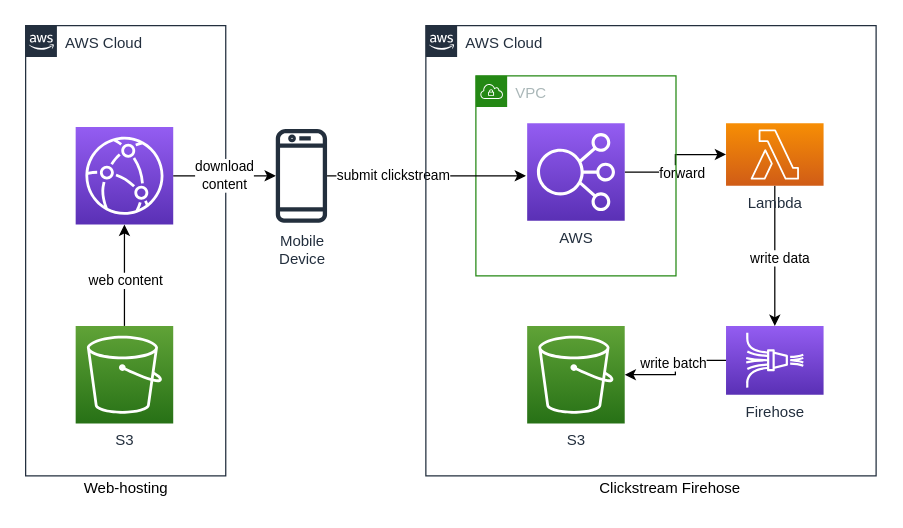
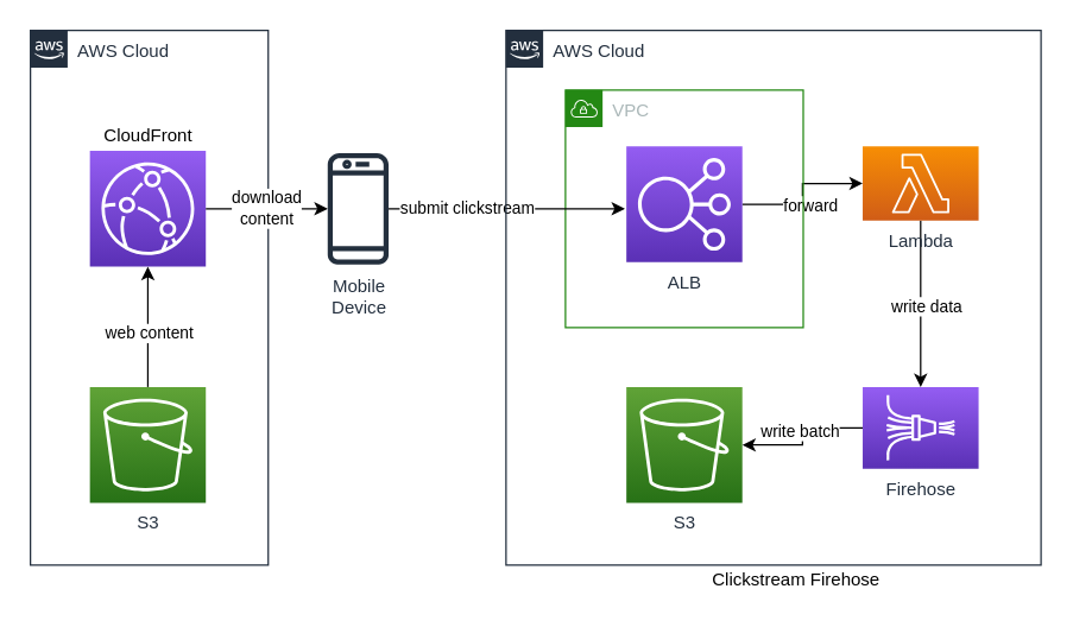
  <mxCell id="0" />
  <mxCell id="1" parent="0" />
  <mxCell id="2" style="edgeStyle=orthogonalEdgeStyle;rounded=0;orthogonalLoop=1;jettySize=auto;html=1;" edge="1" parent="1" source="4" target="8"><mxGeometry relative="1" as="geometry" /></mxCell>
  <mxCell id="3" value="write batch" style="edgeLabel;html=1;align=center;verticalAlign=middle;resizable=0;points=[];" vertex="1" connectable="0" parent="2"><mxGeometry x="-0.086" y="-2" relative="1" as="geometry"><mxPoint as="offset" /></mxGeometry></mxCell>
  <mxCell id="4" value="Firehose" style="sketch=0;points=[[0,0,0],[0.25,0,0],[0.5,0,0],[0.75,0,0],[1,0,0],[0,1,0],[0.25,1,0],[0.5,1,0],[0.75,1,0],[1,1,0],[0,0.25,0],[0,0.5,0],[0,0.75,0],[1,0.25,0],[1,0.5,0],[1,0.75,0]];outlineConnect=0;fontColor=#232F3E;gradientColor=#945DF2;gradientDirection=north;fillColor=#5A30B5;strokeColor=#ffffff;dashed=0;verticalLabelPosition=bottom;verticalAlign=top;align=center;html=1;fontSize=12;fontStyle=0;aspect=fixed;shape=mxgraph.aws4.resourceIcon;resIcon=mxgraph.aws4.kinesis_data_firehose;" vertex="1" parent="1"><mxGeometry x="580" y="260" width="78" height="55" as="geometry" /></mxCell>
  <mxCell id="5" style="edgeStyle=orthogonalEdgeStyle;rounded=0;orthogonalLoop=1;jettySize=auto;html=1;" edge="1" parent="1" source="7" target="4"><mxGeometry relative="1" as="geometry" /></mxCell>
  <mxCell id="6" value="write data" style="edgeLabel;html=1;align=center;verticalAlign=middle;resizable=0;points=[];" vertex="1" connectable="0" parent="5"><mxGeometry x="0.024" y="3" relative="1" as="geometry"><mxPoint as="offset" /></mxGeometry></mxCell>
  <mxCell id="7" value="Lambda" style="sketch=0;points=[[0,0,0],[0.25,0,0],[0.5,0,0],[0.75,0,0],[1,0,0],[0,1,0],[0.25,1,0],[0.5,1,0],[0.75,1,0],[1,1,0],[0,0.25,0],[0,0.5,0],[0,0.75,0],[1,0.25,0],[1,0.5,0],[1,0.75,0]];outlineConnect=0;fontColor=#232F3E;gradientColor=#F78E04;gradientDirection=north;fillColor=#D05C17;strokeColor=#ffffff;dashed=0;verticalLabelPosition=bottom;verticalAlign=top;align=center;html=1;fontSize=12;fontStyle=0;aspect=fixed;shape=mxgraph.aws4.resourceIcon;resIcon=mxgraph.aws4.lambda;" vertex="1" parent="1"><mxGeometry x="580" y="98" width="78" height="50" as="geometry" /></mxCell>
  <mxCell id="8" value="S3" style="sketch=0;points=[[0,0,0],[0.25,0,0],[0.5,0,0],[0.75,0,0],[1,0,0],[0,1,0],[0.25,1,0],[0.5,1,0],[0.75,1,0],[1,1,0],[0,0.25,0],[0,0.5,0],[0,0.75,0],[1,0.25,0],[1,0.5,0],[1,0.75,0]];outlineConnect=0;fontColor=#232F3E;gradientColor=#60A337;gradientDirection=north;fillColor=#277116;strokeColor=#ffffff;dashed=0;verticalLabelPosition=bottom;verticalAlign=top;align=center;html=1;fontSize=12;fontStyle=0;aspect=fixed;shape=mxgraph.aws4.resourceIcon;resIcon=mxgraph.aws4.s3;" vertex="1" parent="1"><mxGeometry x="421" y="260" width="78" height="78" as="geometry" /></mxCell>
  <mxCell id="9" style="edgeStyle=orthogonalEdgeStyle;rounded=0;orthogonalLoop=1;jettySize=auto;html=1;" edge="1" parent="1" source="22" target="7"><mxGeometry relative="1" as="geometry" /></mxCell>
  <mxCell id="10" value="forward" style="edgeLabel;html=1;align=center;verticalAlign=middle;resizable=0;points=[];" vertex="1" connectable="0" parent="9"><mxGeometry x="-0.358" relative="1" as="geometry"><mxPoint x="15" as="offset" /></mxGeometry></mxCell>
  <mxCell id="11" value="VPC" style="points=[[0,0],[0.25,0],[0.5,0],[0.75,0],[1,0],[1,0.25],[1,0.5],[1,0.75],[1,1],[0.75,1],[0.5,1],[0.25,1],[0,1],[0,0.75],[0,0.5],[0,0.25]];outlineConnect=0;gradientColor=none;html=1;whiteSpace=wrap;fontSize=12;fontStyle=0;container=1;pointerEvents=0;collapsible=0;recursiveResize=0;shape=mxgraph.aws4.group;grIcon=mxgraph.aws4.group_vpc;strokeColor=#248814;fillColor=none;verticalAlign=top;align=left;spacingLeft=30;fontColor=#AAB7B8;dashed=0;" vertex="1" parent="1"><mxGeometry x="380" y="60" width="160" height="160" as="geometry" /></mxCell>
  <mxCell id="12" value="AWS Cloud" style="points=[[0,0],[0.25,0],[0.5,0],[0.75,0],[1,0],[1,0.25],[1,0.5],[1,0.75],[1,1],[0.75,1],[0.5,1],[0.25,1],[0,1],[0,0.75],[0,0.5],[0,0.25]];outlineConnect=0;gradientColor=none;html=1;whiteSpace=wrap;fontSize=12;fontStyle=0;container=1;pointerEvents=0;collapsible=0;recursiveResize=0;shape=mxgraph.aws4.group;grIcon=mxgraph.aws4.group_aws_cloud_alt;strokeColor=#232F3E;fillColor=none;verticalAlign=top;align=left;spacingLeft=30;fontColor=#232F3E;dashed=0;" vertex="1" parent="1"><mxGeometry y="20" width="160" height="360" as="geometry" x="20" /></mxCell>
  <mxCell id="13" value="" style="sketch=0;points=[[0,0,0],[0.25,0,0],[0.5,0,0],[0.75,0,0],[1,0,0],[0,1,0],[0.25,1,0],[0.5,1,0],[0.75,1,0],[1,1,0],[0,0.25,0],[0,0.5,0],[0,0.75,0],[1,0.25,0],[1,0.5,0],[1,0.75,0]];outlineConnect=0;fontColor=#232F3E;gradientColor=#945DF2;gradientDirection=north;fillColor=#5A30B5;strokeColor=#ffffff;dashed=0;verticalLabelPosition=bottom;verticalAlign=top;align=center;html=1;fontSize=12;fontStyle=0;aspect=fixed;shape=mxgraph.aws4.resourceIcon;resIcon=mxgraph.aws4.cloudfront;" vertex="1" parent="12"><mxGeometry x="40" y="81" width="78" height="78" as="geometry" /></mxCell>
+ <mxCell id="14" value="CloudFront" style="text;html=1;align=center;verticalAlign=middle;resizable=0;points=[];autosize=1;strokeColor=none;fillColor=none;" vertex="1" parent="12"><mxGeometry x="44" y="61" width="70" height="20" as="geometry" /></mxCell>
  <mxCell id="15" value="S3" style="sketch=0;points=[[0,0,0],[0.25,0,0],[0.5,0,0],[0.75,0,0],[1,0,0],[0,1,0],[0.25,1,0],[0.5,1,0],[0.75,1,0],[1,1,0],[0,0.25,0],[0,0.5,0],[0,0.75,0],[1,0.25,0],[1,0.5,0],[1,0.75,0]];outlineConnect=0;fontColor=#232F3E;gradientColor=#60A337;gradientDirection=north;fillColor=#277116;strokeColor=#ffffff;dashed=0;verticalLabelPosition=bottom;verticalAlign=top;align=center;html=1;fontSize=12;fontStyle=0;aspect=fixed;shape=mxgraph.aws4.resourceIcon;resIcon=mxgraph.aws4.s3;" vertex="1" parent="12"><mxGeometry x="40" y="240" width="78" height="78" as="geometry" /></mxCell>
  <mxCell id="16" style="edgeStyle=orthogonalEdgeStyle;rounded=0;orthogonalLoop=1;jettySize=auto;html=1;" edge="1" parent="12" source="15" target="13"><mxGeometry relative="1" as="geometry" /></mxCell>
  <mxCell id="17" value="web content" style="edgeLabel;html=1;align=center;verticalAlign=middle;resizable=0;points=[];" vertex="1" connectable="0" parent="16"><mxGeometry x="-0.091" relative="1" as="geometry"><mxPoint as="offset" /></mxGeometry></mxCell>
  <mxCell id="18" style="edgeStyle=orthogonalEdgeStyle;rounded=0;orthogonalLoop=1;jettySize=auto;html=1;" edge="1" parent="1" source="20"><mxGeometry relative="1" as="geometry"><mxPoint x="420" y="140" as="targetPoint" /></mxGeometry></mxCell>
  <mxCell id="19" value="submit clickstream" style="edgeLabel;html=1;align=center;verticalAlign=middle;resizable=0;points=[];" vertex="1" connectable="0" parent="18"><mxGeometry x="-0.344" y="-2" relative="1" as="geometry"><mxPoint y="-3" as="offset" /></mxGeometry></mxCell>
  <mxCell id="20" value="&lt;div&gt;Mobile&lt;/div&gt;&lt;div&gt;Device&lt;br&gt;&lt;/div&gt;" style="sketch=0;outlineConnect=0;fontColor=#232F3E;gradientColor=none;fillColor=#232F3D;strokeColor=none;dashed=0;verticalLabelPosition=bottom;verticalAlign=top;align=center;html=1;fontSize=12;fontStyle=0;aspect=fixed;pointerEvents=1;shape=mxgraph.aws4.mobile_client;" vertex="1" parent="1"><mxGeometry x="220" y="101" width="41" height="78" as="geometry" /></mxCell>
  <mxCell id="21" value="&lt;div&gt;download&lt;/div&gt;&lt;div&gt;content&lt;br&gt;&lt;/div&gt;" style="edgeStyle=orthogonalEdgeStyle;rounded=0;orthogonalLoop=1;jettySize=auto;html=1;" edge="1" parent="1" source="13" target="20"><mxGeometry relative="1" as="geometry" /></mxCell>
- <mxCell id="22" value="AWS" style="sketch=0;points=[[0,0,0],[0.25,0,0],[0.5,0,0],[0.75,0,0],[1,0,0],[0,1,0],[0.25,1,0],[0.5,1,0],[0.75,1,0],[1,1,0],[0,0.25,0],[0,0.5,0],[0,0.75,0],[1,0.25,0],[1,0.5,0],[1,0.75,0]];outlineConnect=0;fontColor=#232F3E;gradientColor=#945DF2;gradientDirection=north;fillColor=#5A30B5;strokeColor=#ffffff;dashed=0;verticalLabelPosition=bottom;verticalAlign=top;align=center;html=1;fontSize=12;fontStyle=0;aspect=fixed;shape=mxgraph.aws4.resourceIcon;resIcon=mxgraph.aws4.elastic_load_balancing;" vertex="1" parent="1"><mxGeometry x="421" y="98" width="78" height="78" as="geometry" /></mxCell>
+ <mxCell id="22" value="ALB" style="sketch=0;points=[[0,0,0],[0.25,0,0],[0.5,0,0],[0.75,0,0],[1,0,0],[0,1,0],[0.25,1,0],[0.5,1,0],[0.75,1,0],[1,1,0],[0,0.25,0],[0,0.5,0],[0,0.75,0],[1,0.25,0],[1,0.5,0],[1,0.75,0]];outlineConnect=0;fontColor=#232F3E;gradientColor=#945DF2;gradientDirection=north;fillColor=#5A30B5;strokeColor=#ffffff;dashed=0;verticalLabelPosition=bottom;verticalAlign=top;align=center;html=1;fontSize=12;fontStyle=0;aspect=fixed;shape=mxgraph.aws4.resourceIcon;resIcon=mxgraph.aws4.elastic_load_balancing;" vertex="1" parent="1"><mxGeometry x="421" y="98" width="78" height="78" as="geometry" /></mxCell>
  <mxCell id="23" value="AWS Cloud" style="points=[[0,0],[0.25,0],[0.5,0],[0.75,0],[1,0],[1,0.25],[1,0.5],[1,0.75],[1,1],[0.75,1],[0.5,1],[0.25,1],[0,1],[0,0.75],[0,0.5],[0,0.25]];outlineConnect=0;gradientColor=none;html=1;whiteSpace=wrap;fontSize=12;fontStyle=0;container=1;pointerEvents=0;collapsible=0;recursiveResize=0;shape=mxgraph.aws4.group;grIcon=mxgraph.aws4.group_aws_cloud_alt;strokeColor=#232F3E;fillColor=none;verticalAlign=top;align=left;spacingLeft=30;fontColor=#232F3E;dashed=0;" vertex="1" parent="1"><mxGeometry x="340" y="20" width="360" height="360" as="geometry" /></mxCell>
- <mxCell id="24" value="Web-hosting" style="text;html=1;align=center;verticalAlign=middle;resizable=0;points=[];autosize=1;strokeColor=none;fillColor=none;" vertex="1" parent="1"><mxGeometry x="60" y="380" width="80" height="20" as="geometry" /></mxCell>
  <mxCell id="25" value="Clickstream Firehose" style="text;html=1;align=center;verticalAlign=middle;resizable=0;points=[];autosize=1;strokeColor=none;fillColor=none;" vertex="1" parent="1"><mxGeometry x="470" y="380" width="130" height="20" as="geometry" /></mxCell>
